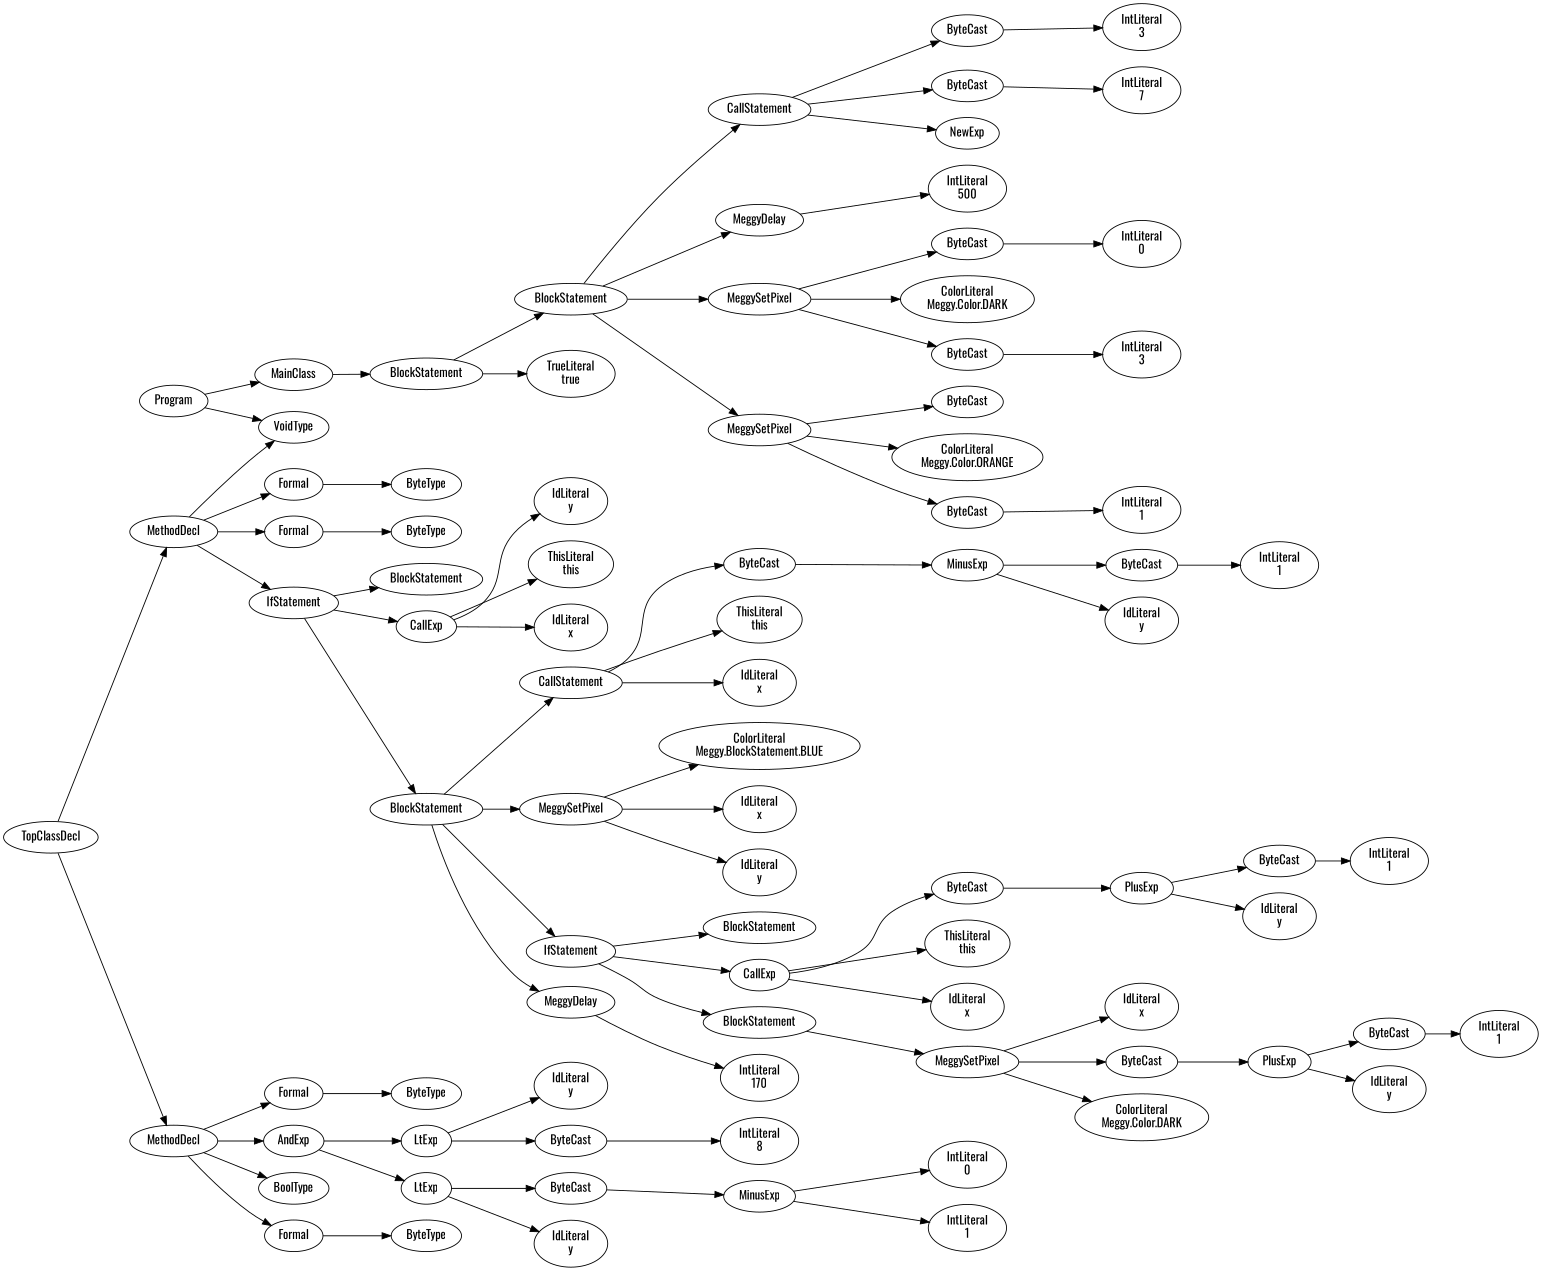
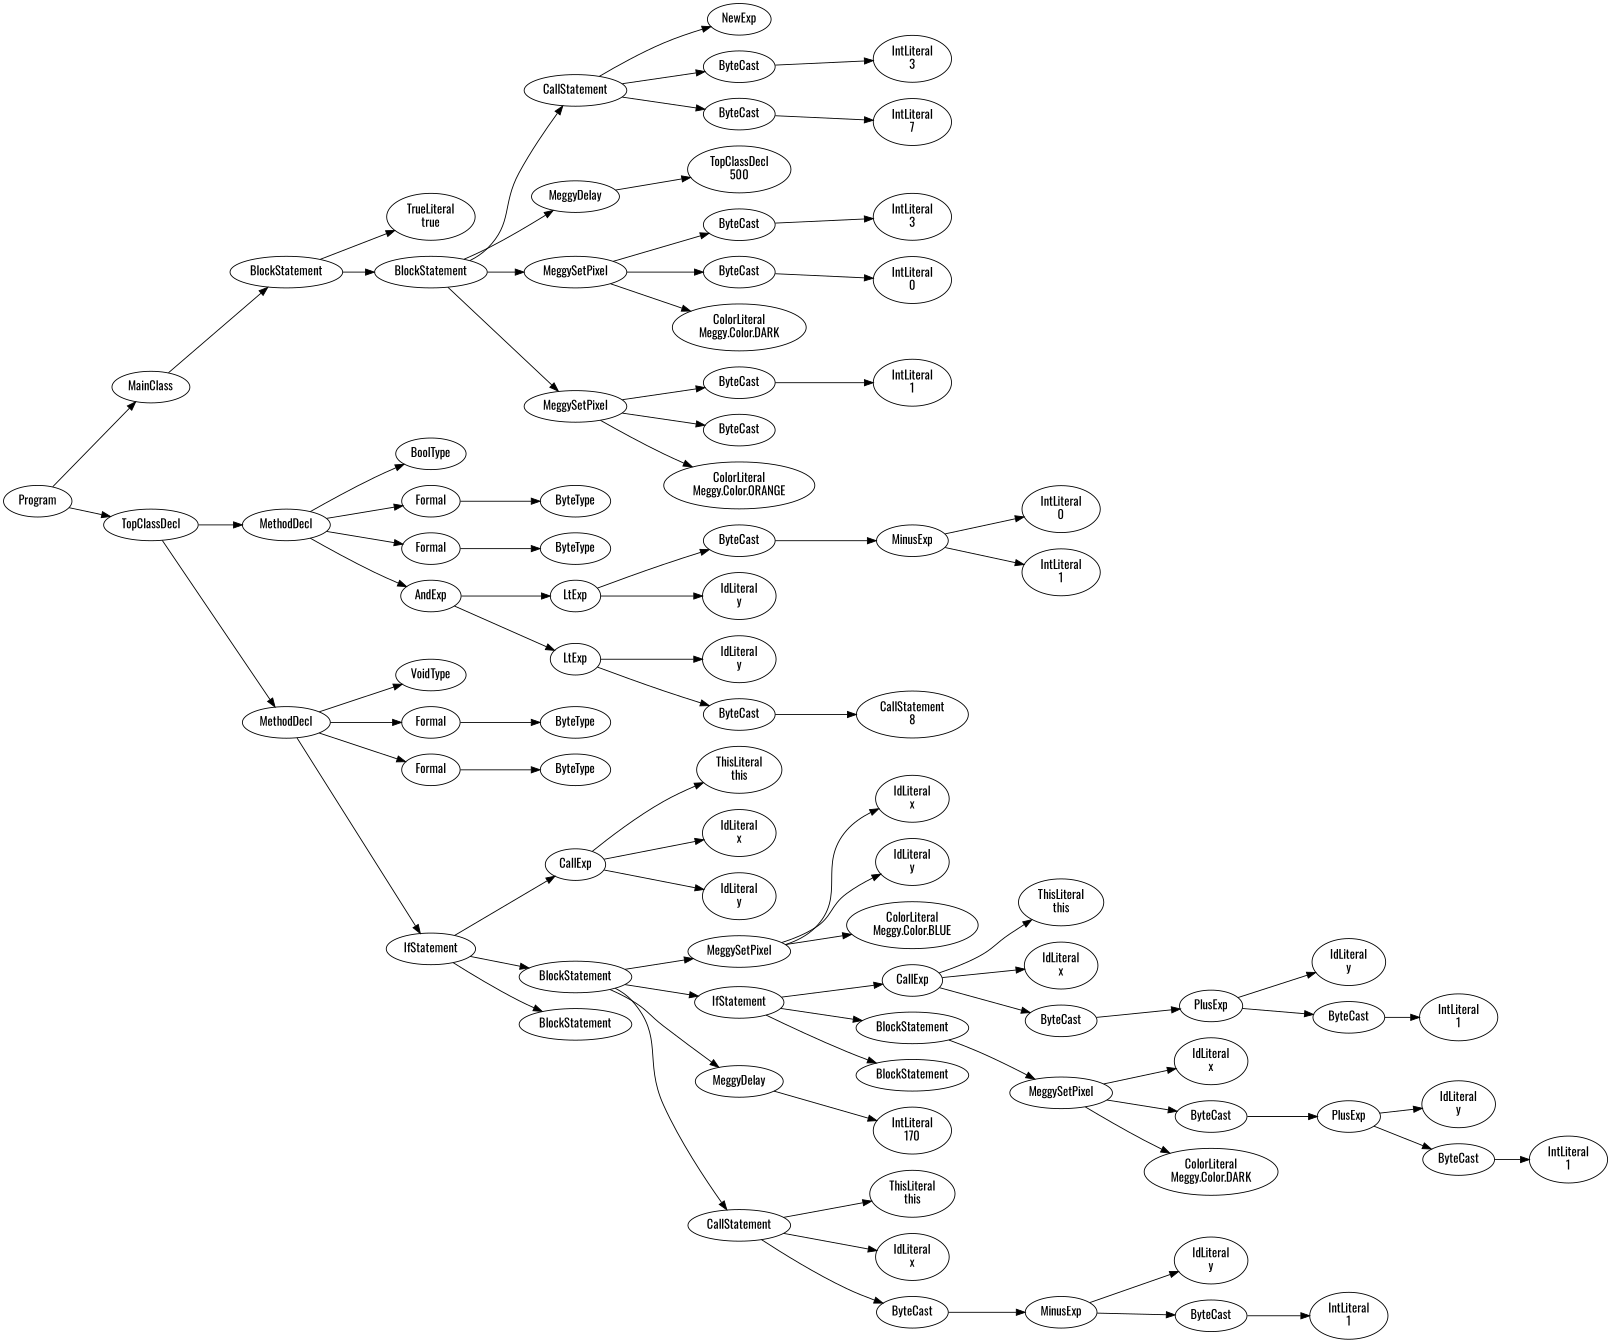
  digraph {
    fontname=Oswald
    rankdir=LR
    node [fontname=Oswald]
    edge [fontname=Oswald]
    n1 [label=Program]
    n2 [label=MainClass]
    n3 [label=TopClassDecl]
    n4 [label=BlockStatement]
    n5 [label=MethodDecl]
    n6 [label=MethodDecl]
    n7 [label="TrueLiteral\ntrue"]
    n8 [label=BlockStatement]
    n9 [label=CallStatement]
    n10 [label=MeggyDelay]
    n11 [label=MeggySetPixel]
    n12 [label=MeggySetPixel]
    n13 [label=NewExp]
    n14 [label=ByteCast]
    n15 [label=ByteCast]
-   n16 [label="IntLiteral\n500"]
+   n16 [label="TopClassDecl\n500"]
    n17 [label=ByteCast]
    n18 [label=ByteCast]
    n19 [label="ColorLiteral\nMeggy.Color.DARK"]
    n20 [label=ByteCast]
    n21 [label=ByteCast]
    n22 [label="ColorLiteral\nMeggy.Color.ORANGE"]
    n23 [label="IntLiteral\n3"]
    n24 [label="IntLiteral\n7"]
    n25 [label="IntLiteral\n3"]
    n26 [label="IntLiteral\n0"]
    n27 [label="IntLiteral\n1"]
    n28 [label=BoolType]
    n29 [label=Formal]
    n30 [label=Formal]
    n31 [label=AndExp]
    n32 [label=VoidType]
    n33 [label=Formal]
    n34 [label=Formal]
    n35 [label=IfStatement]
    n36 [label=ByteType]
    n37 [label=ByteType]
    n38 [label=LtExp]
    n39 [label=LtExp]
    n40 [label=ByteCast]
    n41 [label="IdLiteral\ny"]
    n42 [label="IdLiteral\ny"]
    n43 [label=ByteCast]
    n44 [label=MinusExp]
    n45 [label="IntLiteral\n0"]
    n46 [label="IntLiteral\n1"]
-   n47 [label="IntLiteral\n8"]
+   n47 [label="CallStatement\n8"]
    n48 [label=ByteType]
    n49 [label=ByteType]
    n50 [label=CallExp]
    n51 [label=BlockStatement]
    n52 [label=BlockStatement]
    n53 [label="ThisLiteral\nthis"]
    n54 [label="IdLiteral\nx"]
    n55 [label="IdLiteral\ny"]
    n56 [label=MeggySetPixel]
    n57 [label=IfStatement]
    n58 [label=MeggyDelay]
    n59 [label=CallStatement]
    n60 [label="IdLiteral\nx"]
    n61 [label="IdLiteral\ny"]
-   n62 [label="ColorLiteral\nMeggy.BlockStatement.BLUE"]
+   n62 [label="ColorLiteral\nMeggy.Color.BLUE"]
    n63 [label=CallExp]
    n64 [label=BlockStatement]
    n65 [label=BlockStatement]
    n66 [label="IntLiteral\n170"]
    n67 [label="ThisLiteral\nthis"]
    n68 [label="IdLiteral\nx"]
    n69 [label=ByteCast]
    n70 [label="ThisLiteral\nthis"]
    n71 [label="IdLiteral\nx"]
    n72 [label=ByteCast]
    n73 [label=MeggySetPixel]
    n74 [label=PlusExp]
    n75 [label="IdLiteral\ny"]
    n76 [label=ByteCast]
    n77 [label="IntLiteral\n1"]
    n78 [label="IdLiteral\nx"]
    n79 [label=ByteCast]
    n80 [label="ColorLiteral\nMeggy.Color.DARK"]
    n81 [label=PlusExp]
    n82 [label="IdLiteral\ny"]
    n83 [label=ByteCast]
    n84 [label="IntLiteral\n1"]
    n85 [label=MinusExp]
    n86 [label="IdLiteral\ny"]
    n87 [label=ByteCast]
    n88 [label="IntLiteral\n1"]
    n1 -> n2
-   n1 -> n32
+   n1 -> n3
    n2 -> n4
    n3 -> n5
    n3 -> n6
    n4 -> n7
    n4 -> n8
    n5 -> n28
    n5 -> n29
    n5 -> n30
    n5 -> n31
    n6 -> n32
    n6 -> n33
    n6 -> n34
    n6 -> n35
    n8 -> n9
    n8 -> n10
    n8 -> n11
    n8 -> n12
    n9 -> n13
    n9 -> n14
    n9 -> n15
    n10 -> n16
    n11 -> n17
    n11 -> n18
    n11 -> n19
    n12 -> n20
    n12 -> n21
    n12 -> n22
    n14 -> n23
    n15 -> n24
    n17 -> n25
    n18 -> n26
    n20 -> n27
    n29 -> n36
    n30 -> n37
    n31 -> n38
    n31 -> n39
    n33 -> n48
    n34 -> n49
    n35 -> n50
    n35 -> n51
    n35 -> n52
    n38 -> n40
    n38 -> n41
    n39 -> n42
    n39 -> n43
    n40 -> n44
    n43 -> n47
    n44 -> n45
    n44 -> n46
    n50 -> n53
    n50 -> n54
    n50 -> n55
    n51 -> n56
    n51 -> n57
    n51 -> n58
    n51 -> n59
    n56 -> n60
    n56 -> n61
    n56 -> n62
    n57 -> n63
    n57 -> n64
    n57 -> n65
    n58 -> n66
    n59 -> n67
    n59 -> n68
    n59 -> n69
    n63 -> n70
    n63 -> n71
    n63 -> n72
    n64 -> n73
    n69 -> n85
    n72 -> n74
    n73 -> n78
    n73 -> n79
    n73 -> n80
    n74 -> n75
    n74 -> n76
    n76 -> n77
    n79 -> n81
    n81 -> n82
    n81 -> n83
    n83 -> n84
    n85 -> n86
    n85 -> n87
    n87 -> n88
  }
